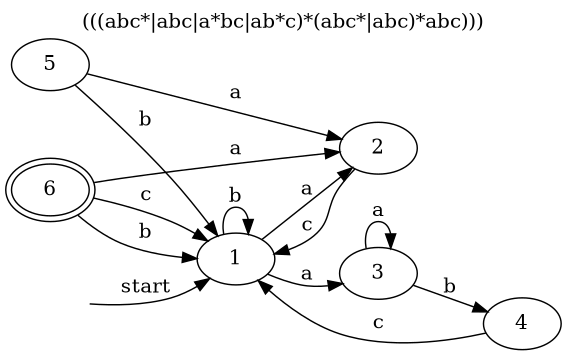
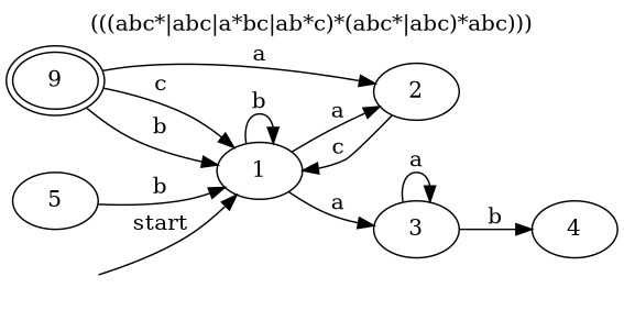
  digraph {
    label="(((abc*|abc|a*bc|ab*c)*(abc*|abc)*abc)))"
    labelloc=t
    rankdir=LR
    1
    2
    3
    4
    5
-   6 [peripheries=2]
+   6 [peripheries=2 label=9]
    " " [shape=plaintext]
    1 -> 1 [label=b]
    1 -> 2 [label=a]
    1 -> 3 [label=a]
    2 -> 1 [label=c]
    3 -> 3 [label=a]
    3 -> 4 [label=b]
-   4 -> 1 [label=c]
    5 -> 1 [label=b]
-   5 -> 2 [label=a]
    6 -> 1 [label=b]
    6 -> 1 [label=c]
    6 -> 2 [label=a]
    " " -> 1 [label=start]
  }
